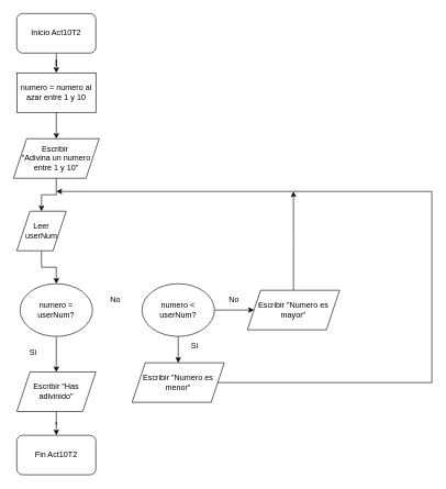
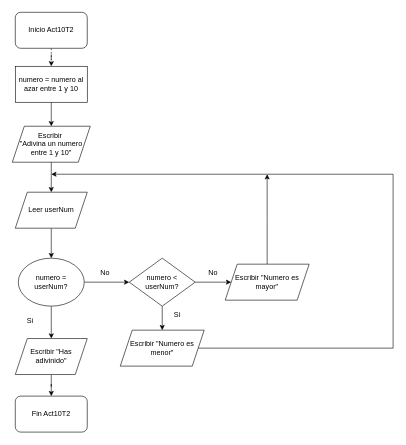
  <mxCell id="0" />
  <mxCell id="1" parent="0" />
- <mxCell id="2" style="edgeStyle=orthogonalEdgeStyle;rounded=0;orthogonalLoop=1;jettySize=auto;html=1;" edge="1" parent="1" source="3" target="5"><mxGeometry relative="1" as="geometry" /></mxCell>
+ <mxCell id="2" style="edgeStyle=orthogonalEdgeStyle;rounded=0;orthogonalLoop=1;jettySize=auto;html=1;dashed=1;" edge="1" parent="1" source="3" target="5"><mxGeometry relative="1" as="geometry" /></mxCell>
  <mxCell id="3" value="Inicio Act10T2" style="rounded=1;whiteSpace=wrap;html=1;" vertex="1" parent="1"><mxGeometry x="25" y="20" width="120" height="60" as="geometry" /></mxCell>
  <mxCell id="4" style="edgeStyle=orthogonalEdgeStyle;rounded=0;orthogonalLoop=1;jettySize=auto;html=1;" edge="1" parent="1" source="5" target="7"><mxGeometry relative="1" as="geometry" /></mxCell>
  <mxCell id="5" value="numero = numero al azar entre 1 y 10" style="rounded=0;whiteSpace=wrap;html=1;" vertex="1" parent="1"><mxGeometry x="25" y="110" width="120" height="60" as="geometry" /></mxCell>
  <mxCell id="6" style="edgeStyle=orthogonalEdgeStyle;rounded=0;orthogonalLoop=1;jettySize=auto;html=1;entryX=0.5;entryY=0;entryDx=0;entryDy=0;" edge="1" parent="1" source="22" target="10"><mxGeometry relative="1" as="geometry" /></mxCell>
  <mxCell id="7" value="Escribir&amp;nbsp;&lt;br&gt;&quot;Adivina un numero entre 1 y 10&quot;" style="shape=parallelogram;perimeter=parallelogramPerimeter;whiteSpace=wrap;html=1;fixedSize=1;" vertex="1" parent="1"><mxGeometry x="20" y="210" width="130" height="60" as="geometry" /></mxCell>
+ <mxCell id="8" style="edgeStyle=orthogonalEdgeStyle;rounded=0;orthogonalLoop=1;jettySize=auto;html=1;entryX=0;entryY=0.5;entryDx=0;entryDy=0;" edge="1" parent="1" source="10" target="16"><mxGeometry relative="1" as="geometry" /></mxCell>
  <mxCell id="9" style="edgeStyle=orthogonalEdgeStyle;rounded=0;orthogonalLoop=1;jettySize=auto;html=1;entryX=0.5;entryY=0;entryDx=0;entryDy=0;" edge="1" parent="1" source="10" target="13"><mxGeometry relative="1" as="geometry" /></mxCell>
  <mxCell id="10" value="numero = userNum?" style="ellipse;whiteSpace=wrap;html=1;" vertex="1" parent="1"><mxGeometry x="30" y="430" width="110" height="80" as="geometry" /></mxCell>
  <mxCell id="11" value="Fin Act10T2" style="rounded=1;whiteSpace=wrap;html=1;" vertex="1" parent="1"><mxGeometry x="25" y="660" width="120" height="60" as="geometry" /></mxCell>
  <mxCell id="12" style="edgeStyle=orthogonalEdgeStyle;rounded=0;orthogonalLoop=1;jettySize=auto;html=1;entryX=0.5;entryY=0;entryDx=0;entryDy=0;" edge="1" parent="1" source="13" target="11"><mxGeometry relative="1" as="geometry" /></mxCell>
  <mxCell id="13" value="Escribir &quot;Has adivinido&quot;" style="shape=parallelogram;perimeter=parallelogramPerimeter;whiteSpace=wrap;html=1;fixedSize=1;" vertex="1" parent="1"><mxGeometry x="25" y="564" width="120" height="60" as="geometry" /></mxCell>
  <mxCell id="14" style="edgeStyle=orthogonalEdgeStyle;rounded=0;orthogonalLoop=1;jettySize=auto;html=1;entryX=0.5;entryY=0;entryDx=0;entryDy=0;" edge="1" parent="1" source="16" target="20"><mxGeometry relative="1" as="geometry" /></mxCell>
  <mxCell id="15" style="edgeStyle=orthogonalEdgeStyle;rounded=0;orthogonalLoop=1;jettySize=auto;html=1;entryX=0;entryY=0.5;entryDx=0;entryDy=0;" edge="1" parent="1" source="16" target="18"><mxGeometry relative="1" as="geometry" /></mxCell>
- <mxCell id="16" value="numero &amp;lt; userNum?" style="ellipse;whiteSpace=wrap;html=1;" vertex="1" parent="1"><mxGeometry x="215" y="430" width="110" height="80" as="geometry" /></mxCell>
+ <mxCell id="16" value="numero &amp;lt; userNum?" style="rhombus;whiteSpace=wrap;html=1;" vertex="1" parent="1"><mxGeometry x="215" y="430" width="110" height="80" as="geometry" /></mxCell>
  <mxCell id="17" style="edgeStyle=orthogonalEdgeStyle;rounded=0;orthogonalLoop=1;jettySize=auto;html=1;" edge="1" parent="1" source="18"><mxGeometry relative="1" as="geometry"><mxPoint x="445" y="290" as="targetPoint" /></mxGeometry></mxCell>
  <mxCell id="18" value="Escribir &quot;Numero es mayor&quot;" style="shape=parallelogram;perimeter=parallelogramPerimeter;whiteSpace=wrap;html=1;fixedSize=1;" vertex="1" parent="1"><mxGeometry x="375" y="440" width="140" height="60" as="geometry" /></mxCell>
  <mxCell id="19" style="edgeStyle=orthogonalEdgeStyle;rounded=0;orthogonalLoop=1;jettySize=auto;html=1;" edge="1" parent="1" source="20"><mxGeometry relative="1" as="geometry"><mxPoint x="85" y="290" as="targetPoint" /><Array as="points"><mxPoint x="655" y="580" /><mxPoint x="655" y="290" /></Array></mxGeometry></mxCell>
  <mxCell id="20" value="Escribir &quot;Numero es menor&quot;" style="shape=parallelogram;perimeter=parallelogramPerimeter;whiteSpace=wrap;html=1;fixedSize=1;" vertex="1" parent="1"><mxGeometry x="200" y="550" width="140" height="60" as="geometry" /></mxCell>
  <mxCell id="21" value="" style="edgeStyle=orthogonalEdgeStyle;rounded=0;orthogonalLoop=1;jettySize=auto;html=1;entryX=0.5;entryY=0;entryDx=0;entryDy=0;" edge="1" parent="1" source="7" target="22"><mxGeometry relative="1" as="geometry"><mxPoint x="85" y="270" as="sourcePoint" /><mxPoint x="85" y="430" as="targetPoint" /></mxGeometry></mxCell>
- <mxCell id="22" value="Leer userNum" style="shape=parallelogram;perimeter=parallelogramPerimeter;whiteSpace=wrap;html=1;fixedSize=1;" vertex="1" parent="1"><mxGeometry x="25" y="320" width="75" height="60" as="geometry" /></mxCell>
+ <mxCell id="22" value="Leer userNum" style="shape=parallelogram;perimeter=parallelogramPerimeter;whiteSpace=wrap;html=1;fixedSize=1;" vertex="1" parent="1"><mxGeometry x="25" y="320" width="120" height="60" as="geometry" /></mxCell>
  <mxCell id="23" value="Si" style="text;html=1;strokeColor=none;fillColor=none;align=center;verticalAlign=middle;whiteSpace=wrap;rounded=0;" vertex="1" parent="1"><mxGeometry x="20" y="520" width="60" height="30" as="geometry" /></mxCell>
  <mxCell id="24" value="Si" style="text;html=1;strokeColor=none;fillColor=none;align=center;verticalAlign=middle;whiteSpace=wrap;rounded=0;" vertex="1" parent="1"><mxGeometry x="265" y="510" width="60" height="30" as="geometry" /></mxCell>
  <mxCell id="25" value="No" style="text;html=1;strokeColor=none;fillColor=none;align=center;verticalAlign=middle;whiteSpace=wrap;rounded=0;" vertex="1" parent="1"><mxGeometry x="145" y="440" width="60" height="30" as="geometry" /></mxCell>
  <mxCell id="26" value="No" style="text;html=1;strokeColor=none;fillColor=none;align=center;verticalAlign=middle;whiteSpace=wrap;rounded=0;" vertex="1" parent="1"><mxGeometry x="325" y="440" width="60" height="30" as="geometry" /></mxCell>
